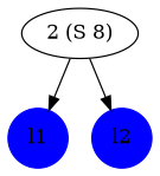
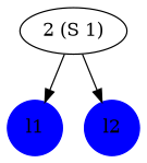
  digraph {
    ordering=out
    node [color=blue fillcolor=blue shape=circle style=filled]
    l1 [width=.3]
    l2 [width=.3]
-   n3 [label="2 (S 8)" color="" fillcolor="" shape="" style=""]
+   n3 [label="2 (S 1)" color="" fillcolor="" shape="" style=""]
    subgraph sub_1 {
      l1
      l2
    }
    subgraph sub_2 {
      n3
    }
    n3 -> l1
    n3 -> l2
  }
